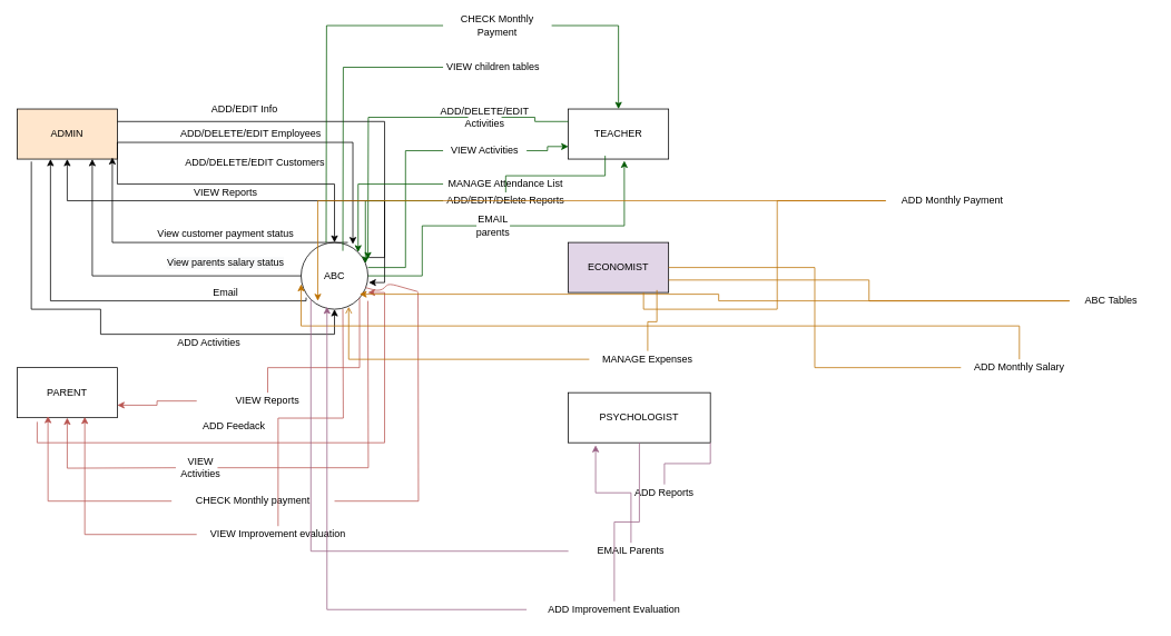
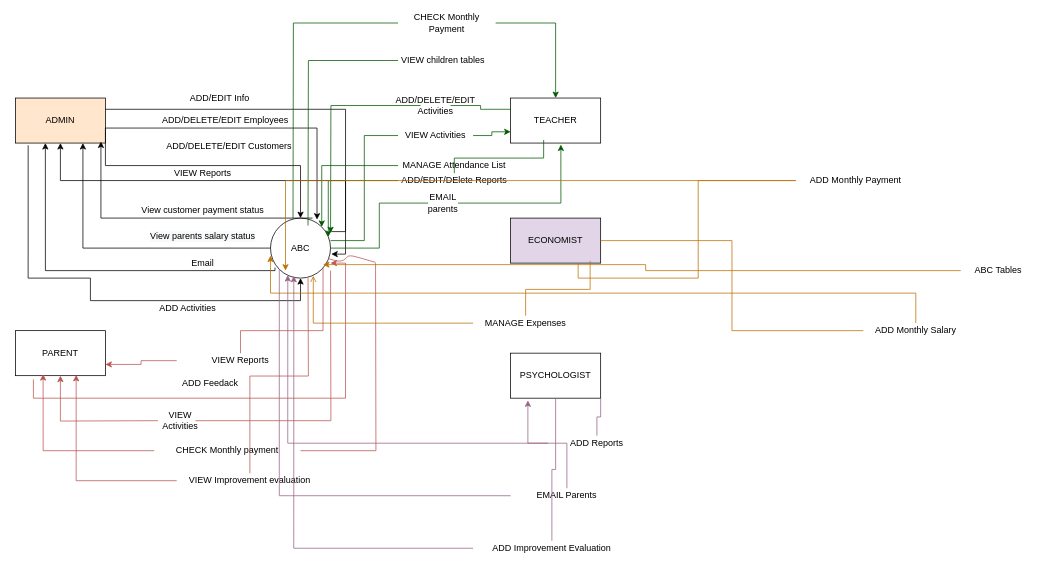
  <mxCell id="0" />
  <mxCell id="1" parent="0" />
  <mxCell id="2" value="ABC" style="ellipse;whiteSpace=wrap;html=1;aspect=fixed;" vertex="1" parent="1"><mxGeometry x="360" y="290" width="80" height="80" as="geometry" /></mxCell>
  <mxCell id="3" value="ADMIN" style="rounded=0;whiteSpace=wrap;html=1;fillColor=#ffe6cc;" vertex="1" parent="1"><mxGeometry x="20" y="130" width="120" height="60" as="geometry" /></mxCell>
  <mxCell id="4" value="PARENT" style="rounded=0;whiteSpace=wrap;html=1;" vertex="1" parent="1"><mxGeometry x="20" y="440" width="120" height="60" as="geometry" /></mxCell>
  <mxCell id="5" value="TEACHER" style="rounded=0;whiteSpace=wrap;html=1;" vertex="1" parent="1"><mxGeometry x="680" y="130" width="120" height="60" as="geometry" /></mxCell>
  <mxCell id="6" value="ECONOMIST" style="rounded=0;whiteSpace=wrap;html=1;fillColor=#e1d5e7;" vertex="1" parent="1"><mxGeometry x="680" y="290" width="120" height="60" as="geometry" /></mxCell>
- <mxCell id="7" value="PSYCHOLOGIST" style="rounded=0;whiteSpace=wrap;html=1;" vertex="1" parent="1"><mxGeometry x="680" y="470" width="170" height="60" as="geometry" /></mxCell>
+ <mxCell id="7" value="PSYCHOLOGIST" style="rounded=0;whiteSpace=wrap;html=1;" vertex="1" parent="1"><mxGeometry x="680" y="470" width="120" height="60" as="geometry" /></mxCell>
  <mxCell id="8" value="" style="edgeStyle=orthogonalEdgeStyle;rounded=0;orthogonalLoop=1;jettySize=auto;html=1;entryX=0.75;entryY=1;entryDx=0;entryDy=0;" edge="1" parent="1" source="2" target="3"><mxGeometry relative="1" as="geometry"><mxPoint x="190" y="220" as="sourcePoint" /><mxPoint x="180" y="169" as="targetPoint" /></mxGeometry></mxCell>
  <mxCell id="9" value="View customer payment status" style="text;html=1;strokeColor=none;fillColor=none;align=center;verticalAlign=middle;whiteSpace=wrap;rounded=0;rotation=0;" vertex="1" parent="1"><mxGeometry x="175" y="270" width="190" height="20" as="geometry" /></mxCell>
  <mxCell id="10" value="" style="edgeStyle=orthogonalEdgeStyle;rounded=0;orthogonalLoop=1;jettySize=auto;html=1;" edge="1" parent="1"><mxGeometry relative="1" as="geometry"><mxPoint x="416" y="290" as="sourcePoint" /><mxPoint x="134" y="188" as="targetPoint" /><Array as="points"><mxPoint x="134" y="290" /></Array></mxGeometry></mxCell>
  <mxCell id="11" value="&lt;br&gt;&lt;br&gt;&lt;span style=&quot;color: rgb(0 , 0 , 0) ; font-family: &amp;#34;helvetica&amp;#34; ; font-size: 12px ; font-style: normal ; font-weight: 400 ; letter-spacing: normal ; text-align: center ; text-indent: 0px ; text-transform: none ; word-spacing: 0px ; background-color: rgb(248 , 249 , 250) ; float: none ; display: inline&quot;&gt;View parents salary status&lt;/span&gt;&lt;br&gt;" style="text;html=1;strokeColor=none;fillColor=none;align=center;verticalAlign=middle;whiteSpace=wrap;rounded=0;" vertex="1" parent="1"><mxGeometry x="170" y="290" width="200" height="20" as="geometry" /></mxCell>
  <mxCell id="12" style="edgeStyle=orthogonalEdgeStyle;rounded=0;orthogonalLoop=1;jettySize=auto;html=1;entryX=0.775;entryY=0.025;entryDx=0;entryDy=0;entryPerimeter=0;exitX=1;exitY=0.75;exitDx=0;exitDy=0;" edge="1" parent="1" source="3" target="2"><mxGeometry relative="1" as="geometry"><Array as="points"><mxPoint x="140" y="170" /><mxPoint x="422" y="170" /></Array></mxGeometry></mxCell>
  <mxCell id="13" value="ADD/DELETE/EDIT Employees" style="text;html=1;strokeColor=none;fillColor=none;align=center;verticalAlign=middle;whiteSpace=wrap;rounded=0;" vertex="1" parent="1"><mxGeometry x="210" y="150" width="180" height="20" as="geometry" /></mxCell>
  <mxCell id="14" value="" style="edgeStyle=orthogonalEdgeStyle;rounded=0;orthogonalLoop=1;jettySize=auto;html=1;exitX=1;exitY=0.75;exitDx=0;exitDy=0;" edge="1" parent="1" source="3"><mxGeometry relative="1" as="geometry"><mxPoint x="400" y="290" as="targetPoint" /><Array as="points"><mxPoint x="140" y="220" /><mxPoint x="400" y="220" /></Array></mxGeometry></mxCell>
  <mxCell id="15" value="ADD/DELETE/EDIT Customers" style="text;html=1;strokeColor=none;fillColor=none;align=center;verticalAlign=middle;whiteSpace=wrap;rounded=0;" vertex="1" parent="1"><mxGeometry x="220" y="185" width="170" height="20" as="geometry" /></mxCell>
  <mxCell id="16" style="edgeStyle=orthogonalEdgeStyle;rounded=0;orthogonalLoop=1;jettySize=auto;html=1;exitX=0.142;exitY=1.05;exitDx=0;exitDy=0;entryX=0.5;entryY=1;entryDx=0;entryDy=0;exitPerimeter=0;" edge="1" parent="1" source="3" target="2"><mxGeometry relative="1" as="geometry"><Array as="points"><mxPoint x="37" y="370" /><mxPoint x="120" y="370" /><mxPoint x="120" y="400" /><mxPoint x="400" y="400" /></Array></mxGeometry></mxCell>
  <mxCell id="17" value="ADD Activities" style="text;html=1;strokeColor=none;fillColor=none;align=center;verticalAlign=middle;whiteSpace=wrap;rounded=0;" vertex="1" parent="1"><mxGeometry x="210" y="400" width="80" height="20" as="geometry" /></mxCell>
  <mxCell id="18" style="edgeStyle=orthogonalEdgeStyle;rounded=0;orthogonalLoop=1;jettySize=auto;html=1;entryX=0.333;entryY=1;entryDx=0;entryDy=0;entryPerimeter=0;exitX=0.075;exitY=0.825;exitDx=0;exitDy=0;exitPerimeter=0;" edge="1" parent="1" source="2" target="3"><mxGeometry relative="1" as="geometry"><mxPoint x="360" y="360" as="sourcePoint" /><Array as="points"><mxPoint x="366" y="360" /><mxPoint x="60" y="360" /></Array></mxGeometry></mxCell>
  <mxCell id="19" value="Email" style="text;html=1;strokeColor=none;fillColor=none;align=center;verticalAlign=middle;whiteSpace=wrap;rounded=0;" vertex="1" parent="1"><mxGeometry x="210" y="340" width="120" height="20" as="geometry" /></mxCell>
  <mxCell id="20" value="" style="edgeStyle=orthogonalEdgeStyle;rounded=0;orthogonalLoop=1;jettySize=auto;html=1;exitX=1.013;exitY=0.225;exitDx=0;exitDy=0;exitPerimeter=0;" edge="1" parent="1" source="2" target="3"><mxGeometry relative="1" as="geometry" /></mxCell>
  <mxCell id="21" value="VIEW Reports" style="text;html=1;strokeColor=none;fillColor=none;align=center;verticalAlign=middle;whiteSpace=wrap;rounded=0;" vertex="1" parent="1"><mxGeometry x="205" y="220" width="130" height="20" as="geometry" /></mxCell>
  <mxCell id="22" value="" style="edgeStyle=orthogonalEdgeStyle;rounded=0;orthogonalLoop=1;jettySize=auto;html=1;entryX=1.013;entryY=0.6;entryDx=0;entryDy=0;entryPerimeter=0;exitX=1;exitY=0.25;exitDx=0;exitDy=0;" edge="1" parent="1" source="3" target="2"><mxGeometry relative="1" as="geometry"><mxPoint x="542.5" y="120" as="targetPoint" /></mxGeometry></mxCell>
  <mxCell id="23" value="ADD/EDIT Info" style="text;html=1;strokeColor=none;fillColor=none;align=center;verticalAlign=middle;whiteSpace=wrap;rounded=0;" vertex="1" parent="1"><mxGeometry x="110" y="120" width="365" height="20" as="geometry" /></mxCell>
  <mxCell id="24" style="edgeStyle=orthogonalEdgeStyle;rounded=0;orthogonalLoop=1;jettySize=auto;html=1;entryX=1;entryY=0.75;entryDx=0;entryDy=0;fillColor=#f8cecc;strokeColor=#b85450;" edge="1" parent="1" source="26" target="4"><mxGeometry relative="1" as="geometry" /></mxCell>
  <mxCell id="25" style="edgeStyle=orthogonalEdgeStyle;rounded=0;orthogonalLoop=1;jettySize=auto;html=1;endArrow=none;endFill=0;fillColor=#f8cecc;strokeColor=#b85450;" edge="1" parent="1" source="26" target="2"><mxGeometry relative="1" as="geometry"><mxPoint x="470" y="520" as="targetPoint" /><Array as="points"><mxPoint x="320" y="440" /><mxPoint x="430" y="440" /></Array></mxGeometry></mxCell>
  <mxCell id="26" value="VIEW Reports" style="text;html=1;strokeColor=none;fillColor=none;align=center;verticalAlign=middle;whiteSpace=wrap;rounded=0;" vertex="1" parent="1"><mxGeometry x="235" y="470" width="170" height="20" as="geometry" /></mxCell>
  <mxCell id="27" style="edgeStyle=orthogonalEdgeStyle;rounded=0;orthogonalLoop=1;jettySize=auto;html=1;entryX=1;entryY=0.75;entryDx=0;entryDy=0;entryPerimeter=0;endArrow=classic;endFill=1;fillColor=#f8cecc;strokeColor=#b85450;exitX=0.2;exitY=1.083;exitDx=0;exitDy=0;exitPerimeter=0;" edge="1" parent="1" source="4" target="2"><mxGeometry relative="1" as="geometry"><Array as="points"><mxPoint x="44" y="530" /><mxPoint x="460" y="530" /><mxPoint x="460" y="350" /></Array></mxGeometry></mxCell>
  <mxCell id="28" value="ADD Feedack" style="text;html=1;strokeColor=none;fillColor=none;align=center;verticalAlign=middle;whiteSpace=wrap;rounded=0;" vertex="1" parent="1"><mxGeometry x="225" y="500" width="110" height="20" as="geometry" /></mxCell>
  <mxCell id="29" style="edgeStyle=orthogonalEdgeStyle;rounded=0;orthogonalLoop=1;jettySize=auto;html=1;entryX=0.5;entryY=1;entryDx=0;entryDy=0;endArrow=classic;endFill=1;fillColor=#f8cecc;strokeColor=#b85450;" edge="1" parent="1" target="4"><mxGeometry relative="1" as="geometry"><mxPoint x="210" y="560" as="sourcePoint" /></mxGeometry></mxCell>
  <mxCell id="30" style="edgeStyle=orthogonalEdgeStyle;rounded=0;orthogonalLoop=1;jettySize=auto;html=1;endArrow=none;endFill=0;fillColor=#f8cecc;strokeColor=#b85450;" edge="1" parent="1" source="31"><mxGeometry relative="1" as="geometry"><mxPoint x="440" y="360" as="targetPoint" /></mxGeometry></mxCell>
  <mxCell id="31" value="VIEW Activities" style="text;html=1;strokeColor=none;fillColor=none;align=center;verticalAlign=middle;whiteSpace=wrap;rounded=0;" vertex="1" parent="1"><mxGeometry x="220" y="550" width="40" height="20" as="geometry" /></mxCell>
  <mxCell id="32" style="edgeStyle=orthogonalEdgeStyle;rounded=0;orthogonalLoop=1;jettySize=auto;html=1;endArrow=classic;endFill=1;entryX=0.308;entryY=0.967;entryDx=0;entryDy=0;entryPerimeter=0;fillColor=#f8cecc;strokeColor=#b85450;" edge="1" parent="1" source="34" target="4"><mxGeometry relative="1" as="geometry"><mxPoint x="60" y="510" as="targetPoint" /></mxGeometry></mxCell>
  <mxCell id="33" style="edgeStyle=orthogonalEdgeStyle;rounded=0;orthogonalLoop=1;jettySize=auto;html=1;endArrow=none;endFill=0;fillColor=#f8cecc;strokeColor=#b85450;" edge="1" parent="1" source="34"><mxGeometry relative="1" as="geometry"><mxPoint x="500" y="350" as="targetPoint" /></mxGeometry></mxCell>
  <mxCell id="34" value="CHECK Monthly payment" style="text;html=1;strokeColor=none;fillColor=none;align=center;verticalAlign=middle;whiteSpace=wrap;rounded=0;" vertex="1" parent="1"><mxGeometry x="205" y="590" width="195" height="20" as="geometry" /></mxCell>
  <mxCell id="35" value="" style="endArrow=none;html=1;exitX=0.963;exitY=0.675;exitDx=0;exitDy=0;exitPerimeter=0;fillColor=#f8cecc;strokeColor=#b85450;" edge="1" parent="1" source="2"><mxGeometry width="50" height="50" relative="1" as="geometry"><mxPoint x="435" y="369" as="sourcePoint" /><mxPoint x="500" y="349" as="targetPoint" /><Array as="points"><mxPoint x="455" y="349" /><mxPoint x="465" y="339" /></Array></mxGeometry></mxCell>
  <mxCell id="36" value="" style="edgeStyle=orthogonalEdgeStyle;rounded=0;orthogonalLoop=1;jettySize=auto;html=1;endArrow=classic;endFill=1;entryX=0.675;entryY=0.983;entryDx=0;entryDy=0;entryPerimeter=0;fillColor=#f8cecc;strokeColor=#b85450;" edge="1" parent="1" source="38" target="4"><mxGeometry relative="1" as="geometry"><mxPoint x="155" y="640" as="targetPoint" /></mxGeometry></mxCell>
  <mxCell id="37" style="edgeStyle=orthogonalEdgeStyle;rounded=0;orthogonalLoop=1;jettySize=auto;html=1;endArrow=none;endFill=0;fillColor=#f8cecc;strokeColor=#b85450;" edge="1" parent="1" source="38"><mxGeometry relative="1" as="geometry"><mxPoint x="410" y="370" as="targetPoint" /></mxGeometry></mxCell>
  <mxCell id="38" value="VIEW Improvement evaluation" style="text;html=1;strokeColor=none;fillColor=none;align=center;verticalAlign=middle;whiteSpace=wrap;rounded=0;" vertex="1" parent="1"><mxGeometry x="235" y="630" width="195" height="20" as="geometry" /></mxCell>
  <mxCell id="39" style="edgeStyle=orthogonalEdgeStyle;rounded=0;orthogonalLoop=1;jettySize=auto;html=1;entryX=0;entryY=0.25;entryDx=0;entryDy=0;endArrow=none;endFill=0;fillColor=#008a00;strokeColor=#005700;" edge="1" parent="1" source="41" target="5"><mxGeometry relative="1" as="geometry" /></mxCell>
  <mxCell id="40" style="edgeStyle=orthogonalEdgeStyle;rounded=0;orthogonalLoop=1;jettySize=auto;html=1;endArrow=classic;endFill=1;fillColor=#008a00;strokeColor=#005700;" edge="1" parent="1" source="41"><mxGeometry relative="1" as="geometry"><mxPoint x="440" y="310" as="targetPoint" /></mxGeometry></mxCell>
  <mxCell id="41" value="ADD/DELETE/EDIT Activities" style="text;html=1;strokeColor=none;fillColor=none;align=center;verticalAlign=middle;whiteSpace=wrap;rounded=0;" vertex="1" parent="1"><mxGeometry x="560" y="130" width="40" height="20" as="geometry" /></mxCell>
  <mxCell id="42" style="edgeStyle=orthogonalEdgeStyle;rounded=0;orthogonalLoop=1;jettySize=auto;html=1;entryX=0;entryY=0.75;entryDx=0;entryDy=0;endArrow=classic;endFill=1;fillColor=#008a00;strokeColor=#005700;" edge="1" parent="1" source="44" target="5"><mxGeometry relative="1" as="geometry"><Array as="points"><mxPoint x="655" y="180" /><mxPoint x="655" y="175" /></Array></mxGeometry></mxCell>
  <mxCell id="43" style="edgeStyle=orthogonalEdgeStyle;rounded=0;orthogonalLoop=1;jettySize=auto;html=1;endArrow=none;endFill=0;fillColor=#008a00;strokeColor=#005700;entryX=1;entryY=0.375;entryDx=0;entryDy=0;entryPerimeter=0;" edge="1" parent="1" source="44" target="2"><mxGeometry relative="1" as="geometry"><mxPoint x="450" y="330" as="targetPoint" /></mxGeometry></mxCell>
  <mxCell id="44" value="VIEW Activities" style="text;html=1;strokeColor=none;fillColor=none;align=center;verticalAlign=middle;whiteSpace=wrap;rounded=0;" vertex="1" parent="1"><mxGeometry x="530" y="170" width="100" height="20" as="geometry" /></mxCell>
  <mxCell id="45" style="edgeStyle=orthogonalEdgeStyle;rounded=0;orthogonalLoop=1;jettySize=auto;html=1;entryX=1;entryY=0;entryDx=0;entryDy=0;endArrow=classic;endFill=1;fillColor=#008a00;strokeColor=#005700;" edge="1" parent="1" source="46" target="2"><mxGeometry relative="1" as="geometry" /></mxCell>
  <mxCell id="46" value="MANAGE Attendance List" style="text;html=1;strokeColor=none;fillColor=none;align=center;verticalAlign=middle;whiteSpace=wrap;rounded=0;" vertex="1" parent="1"><mxGeometry x="530" y="210" width="150" height="20" as="geometry" /></mxCell>
  <mxCell id="47" style="edgeStyle=orthogonalEdgeStyle;rounded=0;orthogonalLoop=1;jettySize=auto;html=1;entryX=0.558;entryY=1.033;entryDx=0;entryDy=0;entryPerimeter=0;endArrow=classic;endFill=1;fillColor=#008a00;strokeColor=#005700;" edge="1" parent="1" source="49" target="5"><mxGeometry relative="1" as="geometry" /></mxCell>
  <mxCell id="48" style="edgeStyle=orthogonalEdgeStyle;rounded=0;orthogonalLoop=1;jettySize=auto;html=1;entryX=1;entryY=0.5;entryDx=0;entryDy=0;endArrow=none;endFill=0;fillColor=#008a00;strokeColor=#005700;" edge="1" parent="1" source="49" target="2"><mxGeometry relative="1" as="geometry" /></mxCell>
  <mxCell id="49" value="EMAIL parents" style="text;html=1;strokeColor=none;fillColor=none;align=center;verticalAlign=middle;whiteSpace=wrap;rounded=0;" vertex="1" parent="1"><mxGeometry x="570" y="260" width="40" height="20" as="geometry" /></mxCell>
  <mxCell id="50" style="edgeStyle=orthogonalEdgeStyle;rounded=0;orthogonalLoop=1;jettySize=auto;html=1;entryX=0.963;entryY=0.313;entryDx=0;entryDy=0;entryPerimeter=0;endArrow=classic;endFill=1;fillColor=#008a00;strokeColor=#005700;" edge="1" parent="1" source="52" target="2"><mxGeometry relative="1" as="geometry" /></mxCell>
  <mxCell id="51" style="edgeStyle=orthogonalEdgeStyle;rounded=0;orthogonalLoop=1;jettySize=auto;html=1;entryX=0.367;entryY=0.933;entryDx=0;entryDy=0;entryPerimeter=0;endArrow=none;endFill=0;fillColor=#008a00;strokeColor=#005700;" edge="1" parent="1" source="52" target="5"><mxGeometry relative="1" as="geometry" /></mxCell>
  <mxCell id="52" value="ADD/EDIT/DElete Reports" style="text;html=1;strokeColor=none;fillColor=none;align=center;verticalAlign=middle;whiteSpace=wrap;rounded=0;" vertex="1" parent="1"><mxGeometry x="530" y="230" width="150" height="20" as="geometry" /></mxCell>
  <mxCell id="53" style="edgeStyle=orthogonalEdgeStyle;rounded=0;orthogonalLoop=1;jettySize=auto;html=1;endArrow=none;endFill=0;fillColor=#008a00;strokeColor=#005700;" edge="1" parent="1" source="54"><mxGeometry relative="1" as="geometry"><mxPoint x="410" y="300" as="targetPoint" /></mxGeometry></mxCell>
  <mxCell id="54" value="VIEW children tables" style="text;html=1;strokeColor=none;fillColor=none;align=center;verticalAlign=middle;whiteSpace=wrap;rounded=0;" vertex="1" parent="1"><mxGeometry x="530" y="70" width="120" height="20" as="geometry" /></mxCell>
  <mxCell id="55" style="edgeStyle=orthogonalEdgeStyle;rounded=0;orthogonalLoop=1;jettySize=auto;html=1;entryX=0.5;entryY=0;entryDx=0;entryDy=0;endArrow=classic;endFill=1;fillColor=#008a00;strokeColor=#005700;" edge="1" parent="1" source="57" target="5"><mxGeometry relative="1" as="geometry" /></mxCell>
  <mxCell id="56" style="edgeStyle=orthogonalEdgeStyle;rounded=0;orthogonalLoop=1;jettySize=auto;html=1;endArrow=none;endFill=0;fillColor=#008a00;strokeColor=#005700;" edge="1" parent="1" source="57"><mxGeometry relative="1" as="geometry"><mxPoint x="390" y="290" as="targetPoint" /></mxGeometry></mxCell>
  <mxCell id="57" value="CHECK Monthly Payment" style="text;html=1;strokeColor=none;fillColor=none;align=center;verticalAlign=middle;whiteSpace=wrap;rounded=0;" vertex="1" parent="1"><mxGeometry x="530" y="20" width="130" height="20" as="geometry" /></mxCell>
  <mxCell id="58" style="edgeStyle=orthogonalEdgeStyle;rounded=0;orthogonalLoop=1;jettySize=auto;html=1;entryX=0.25;entryY=0.875;entryDx=0;entryDy=0;entryPerimeter=0;endArrow=classic;endFill=1;fillColor=#f0a30a;strokeColor=#BD7000;" edge="1" parent="1" source="60" target="2"><mxGeometry relative="1" as="geometry" /></mxCell>
  <mxCell id="59" style="edgeStyle=orthogonalEdgeStyle;rounded=0;orthogonalLoop=1;jettySize=auto;html=1;endArrow=none;endFill=0;entryX=0.75;entryY=1;entryDx=0;entryDy=0;fillColor=#f0a30a;strokeColor=#BD7000;" edge="1" parent="1" source="60" target="6"><mxGeometry relative="1" as="geometry"><mxPoint x="770" y="360" as="targetPoint" /></mxGeometry></mxCell>
  <mxCell id="60" value="ADD Monthly Payment" style="text;html=1;strokeColor=none;fillColor=none;align=center;verticalAlign=middle;whiteSpace=wrap;rounded=0;" vertex="1" parent="1"><mxGeometry x="1060" y="230" width="160" height="20" as="geometry" /></mxCell>
  <mxCell id="61" style="edgeStyle=orthogonalEdgeStyle;rounded=0;orthogonalLoop=1;jettySize=auto;html=1;endArrow=classic;endFill=1;fillColor=#f0a30a;strokeColor=#BD7000;" edge="1" parent="1" source="63"><mxGeometry relative="1" as="geometry"><mxPoint x="360" y="340" as="targetPoint" /><Array as="points"><mxPoint x="360" y="390" /></Array></mxGeometry></mxCell>
  <mxCell id="62" style="edgeStyle=orthogonalEdgeStyle;rounded=0;orthogonalLoop=1;jettySize=auto;html=1;entryX=1;entryY=0.5;entryDx=0;entryDy=0;endArrow=none;endFill=0;fillColor=#f0a30a;strokeColor=#BD7000;" edge="1" parent="1" source="63" target="6"><mxGeometry relative="1" as="geometry" /></mxCell>
  <mxCell id="63" value="ADD Monthly Salary" style="text;html=1;strokeColor=none;fillColor=none;align=center;verticalAlign=middle;whiteSpace=wrap;rounded=0;" vertex="1" parent="1"><mxGeometry x="1150" y="430" width="140" height="20" as="geometry" /></mxCell>
  <mxCell id="64" style="edgeStyle=orthogonalEdgeStyle;rounded=0;orthogonalLoop=1;jettySize=auto;html=1;entryX=0.713;entryY=0.963;entryDx=0;entryDy=0;entryPerimeter=0;endArrow=open;endFill=1;fillColor=#f0a30a;strokeColor=#BD7000;" edge="1" parent="1" source="66" target="2"><mxGeometry relative="1" as="geometry" /></mxCell>
  <mxCell id="65" style="edgeStyle=orthogonalEdgeStyle;rounded=0;orthogonalLoop=1;jettySize=auto;html=1;entryX=0.883;entryY=0.95;entryDx=0;entryDy=0;entryPerimeter=0;endArrow=none;endFill=0;fillColor=#f0a30a;strokeColor=#BD7000;" edge="1" parent="1" source="66" target="6"><mxGeometry relative="1" as="geometry" /></mxCell>
- <mxCell id="66" value="MANAGE Expenses" style="text;html=1;strokeColor=none;fillColor=none;align=center;verticalAlign=middle;whiteSpace=wrap;rounded=0;" vertex="1" parent="1"><mxGeometry x="705" y="420" width="140" height="20" as="geometry" /></mxCell>
+ <mxCell id="66" value="MANAGE Expenses" style="text;html=1;strokeColor=none;fillColor=none;align=center;verticalAlign=middle;whiteSpace=wrap;rounded=0;" vertex="1" parent="1"><mxGeometry x="630" y="420" width="140" height="20" as="geometry" /></mxCell>
  <mxCell id="67" style="edgeStyle=orthogonalEdgeStyle;rounded=0;orthogonalLoop=1;jettySize=auto;html=1;entryX=0.875;entryY=0.775;entryDx=0;entryDy=0;entryPerimeter=0;endArrow=classic;endFill=1;fillColor=#f0a30a;strokeColor=#BD7000;" edge="1" parent="1" source="69" target="2"><mxGeometry relative="1" as="geometry" /></mxCell>
- <mxCell id="68" style="edgeStyle=orthogonalEdgeStyle;rounded=0;orthogonalLoop=1;jettySize=auto;html=1;entryX=1;entryY=0.75;entryDx=0;entryDy=0;endArrow=none;endFill=0;fillColor=#f0a30a;strokeColor=#BD7000;" edge="1" parent="1" source="69" target="6"><mxGeometry relative="1" as="geometry" /></mxCell>
  <mxCell id="69" value="ABC Tables" style="text;html=1;strokeColor=none;fillColor=none;align=center;verticalAlign=middle;whiteSpace=wrap;rounded=0;" vertex="1" parent="1"><mxGeometry x="1280" y="350" width="100" height="20" as="geometry" /></mxCell>
+ <mxCell id="70" style="edgeStyle=orthogonalEdgeStyle;rounded=0;orthogonalLoop=1;jettySize=auto;html=1;entryX=0.288;entryY=0.95;entryDx=0;entryDy=0;entryPerimeter=0;endArrow=classic;endFill=1;gradientColor=#d5739d;fillColor=#e6d0de;strokeColor=#996185;" edge="1" parent="1" source="72" target="2"><mxGeometry relative="1" as="geometry" /></mxCell>
  <mxCell id="71" style="edgeStyle=orthogonalEdgeStyle;rounded=0;orthogonalLoop=1;jettySize=auto;html=1;entryX=1;entryY=1;entryDx=0;entryDy=0;endArrow=none;endFill=0;gradientColor=#d5739d;fillColor=#e6d0de;strokeColor=#996185;" edge="1" parent="1" source="72" target="7"><mxGeometry relative="1" as="geometry" /></mxCell>
  <mxCell id="72" value="ADD Reports" style="text;html=1;strokeColor=none;fillColor=none;align=center;verticalAlign=middle;whiteSpace=wrap;rounded=0;" vertex="1" parent="1"><mxGeometry x="730" y="580" width="130" height="20" as="geometry" /></mxCell>
  <mxCell id="73" style="edgeStyle=orthogonalEdgeStyle;rounded=0;orthogonalLoop=1;jettySize=auto;html=1;entryX=0.192;entryY=1.05;entryDx=0;entryDy=0;entryPerimeter=0;endArrow=classic;endFill=1;gradientColor=#d5739d;fillColor=#e6d0de;strokeColor=#996185;" edge="1" parent="1" source="75" target="7"><mxGeometry relative="1" as="geometry" /></mxCell>
  <mxCell id="74" value="" style="edgeStyle=orthogonalEdgeStyle;rounded=0;orthogonalLoop=1;jettySize=auto;html=1;endArrow=none;endFill=0;entryX=0;entryY=1;entryDx=0;entryDy=0;gradientColor=#d5739d;fillColor=#e6d0de;strokeColor=#996185;" edge="1" parent="1" source="75" target="2"><mxGeometry relative="1" as="geometry"><mxPoint x="600" y="660" as="targetPoint" /></mxGeometry></mxCell>
  <mxCell id="75" value="EMAIL Parents" style="text;html=1;strokeColor=none;fillColor=none;align=center;verticalAlign=middle;whiteSpace=wrap;rounded=0;" vertex="1" parent="1"><mxGeometry x="680" y="650" width="150" height="20" as="geometry" /></mxCell>
  <mxCell id="76" style="edgeStyle=orthogonalEdgeStyle;rounded=0;orthogonalLoop=1;jettySize=auto;html=1;entryX=0.388;entryY=0.963;entryDx=0;entryDy=0;entryPerimeter=0;endArrow=classic;endFill=1;gradientColor=#d5739d;fillColor=#e6d0de;strokeColor=#996185;" edge="1" parent="1" source="78" target="2"><mxGeometry relative="1" as="geometry" /></mxCell>
  <mxCell id="77" style="edgeStyle=orthogonalEdgeStyle;rounded=0;orthogonalLoop=1;jettySize=auto;html=1;endArrow=none;endFill=0;gradientColor=#d5739d;fillColor=#e6d0de;strokeColor=#996185;" edge="1" parent="1" source="78" target="7"><mxGeometry relative="1" as="geometry" /></mxCell>
  <mxCell id="78" value="ADD Improvement Evaluation" style="text;html=1;strokeColor=none;fillColor=none;align=center;verticalAlign=middle;whiteSpace=wrap;rounded=0;" vertex="1" parent="1"><mxGeometry x="630" y="720" width="210" height="20" as="geometry" /></mxCell>
